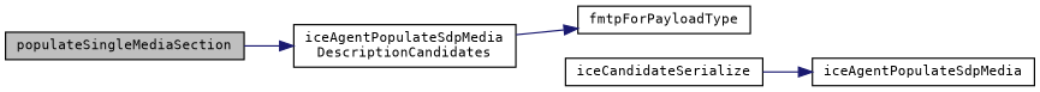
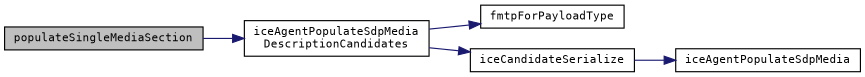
  digraph {
    fontname="DejaVu Sans Mono"
    rankdir=LR
    node [color=black fillcolor=white fontname="DejaVu Sans Mono" fontsize=10 shape=record style=filled]
    edge [color=midnightblue fontname="DejaVu Sans Mono" fontsize=10 labelfontname=Helvetica labelfontsize=10 style=solid]
    n1 [fillcolor=grey75 fontcolor=black height=0.2 label=populateSingleMediaSection width=0.4]
    n2 [height=0.2 label="iceAgentPopulateSdpMedia\lDescriptionCandidates" width=0.4]
    n3 [height=0.2 label=fmtpForPayloadType width=0.4]
    n4 [height=0.2 label=iceCandidateSerialize width=0.4]
    n5 [height=0.2 label=iceAgentPopulateSdpMedia width=0.4]
    n1 -> n2
    n2 -> n3
+   n2 -> n4
    n4 -> n5
  }
